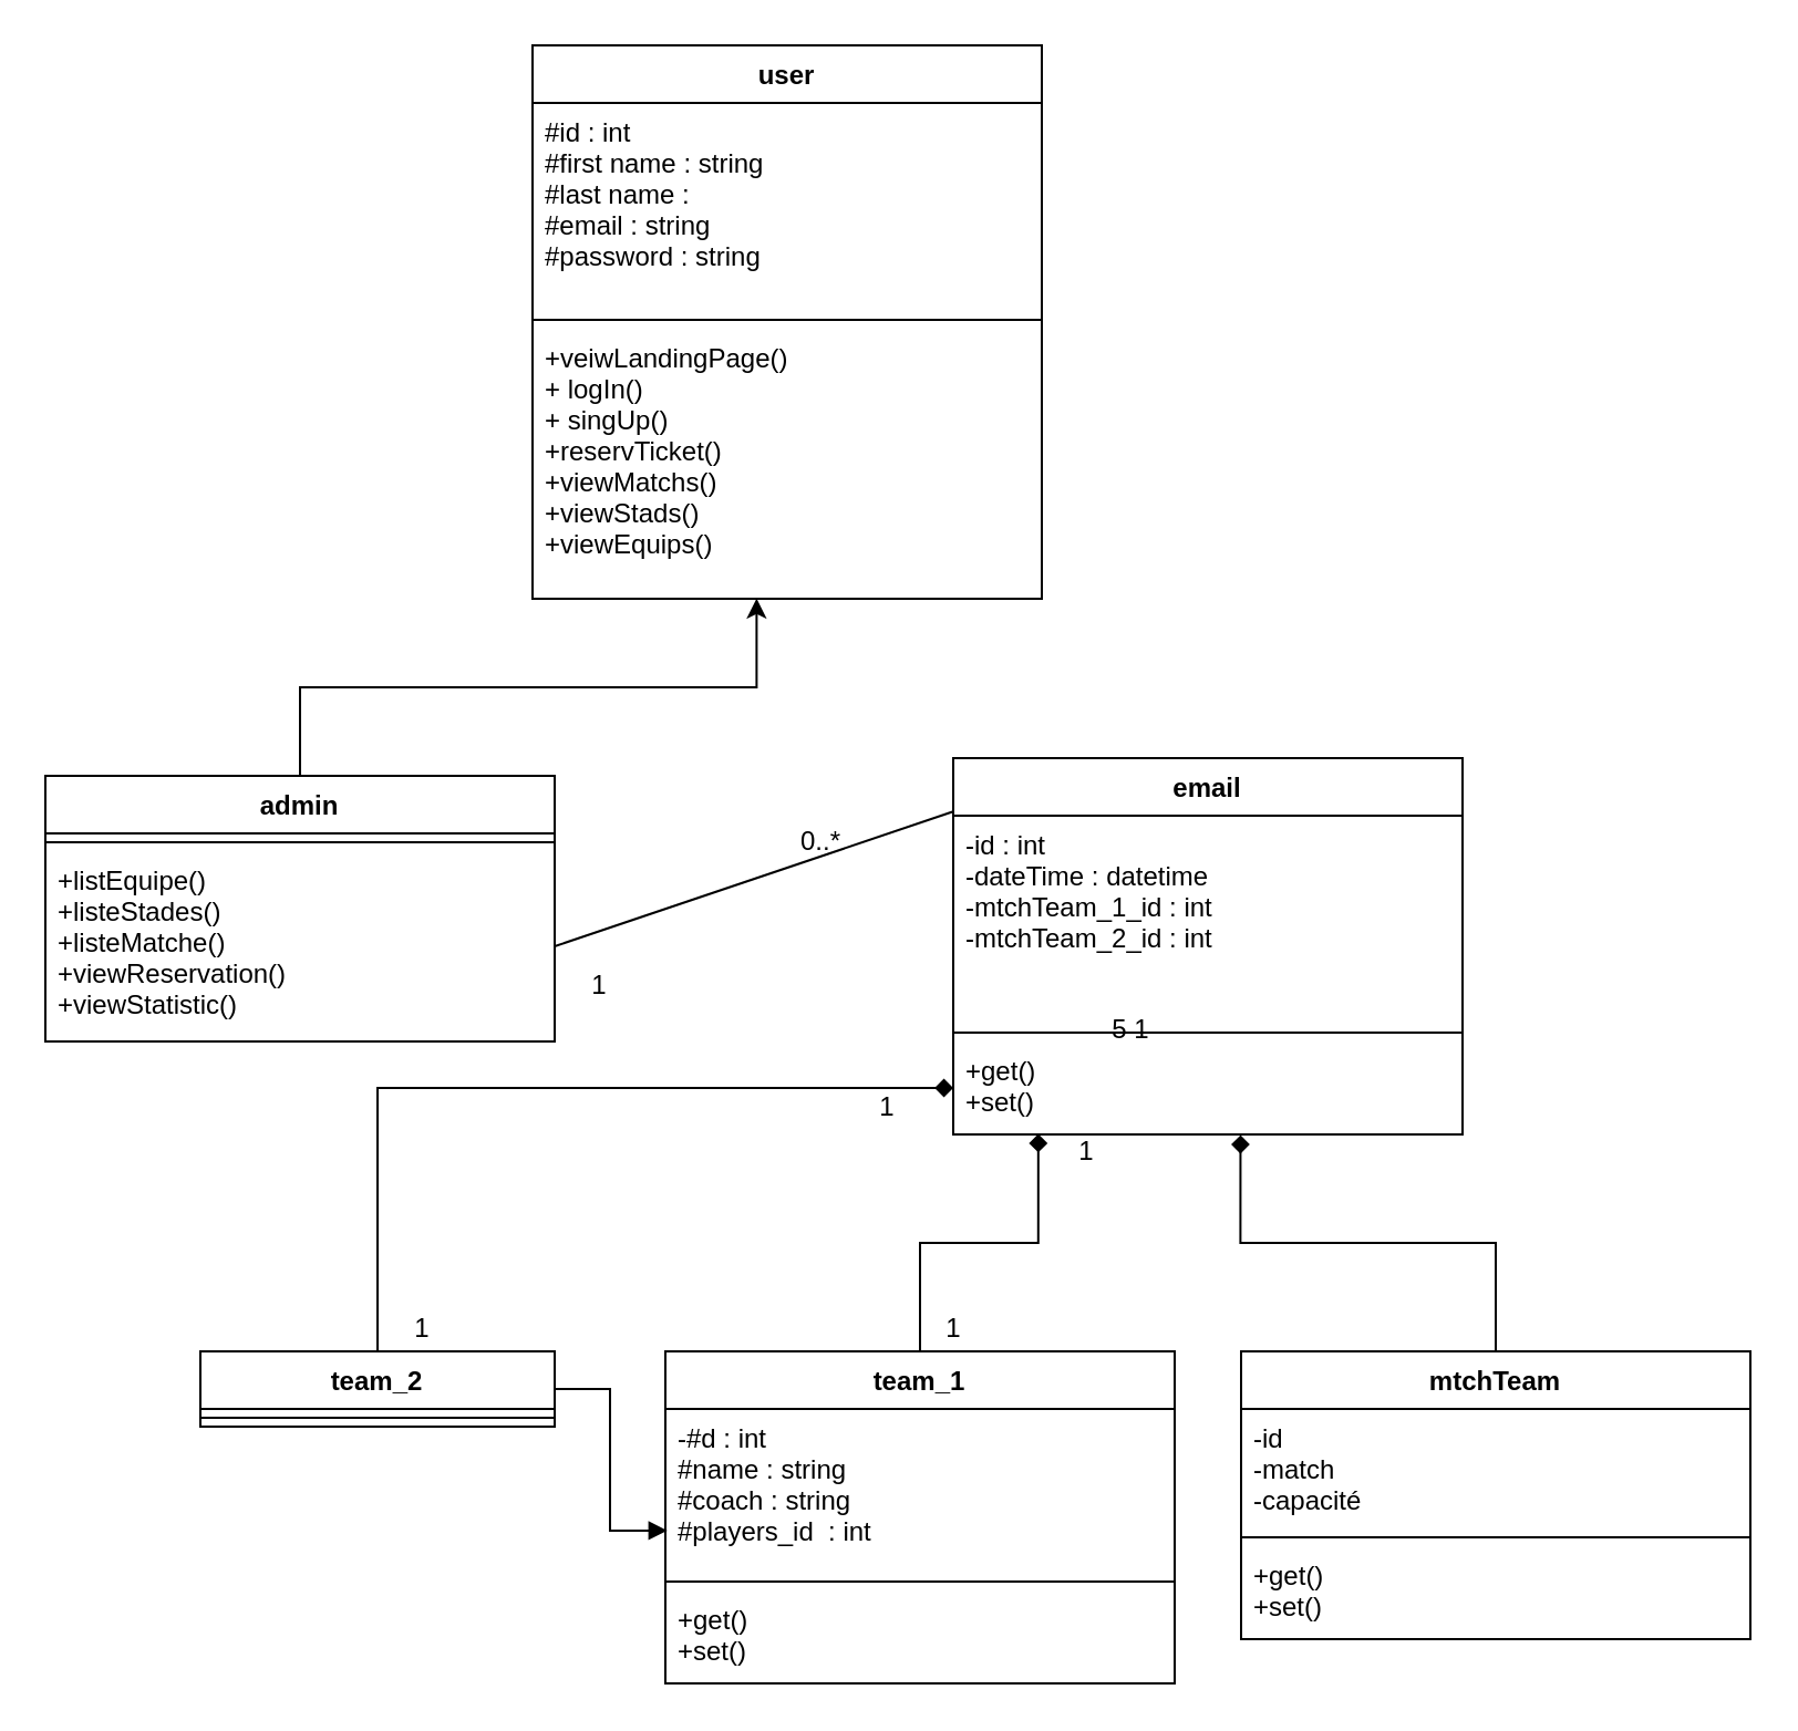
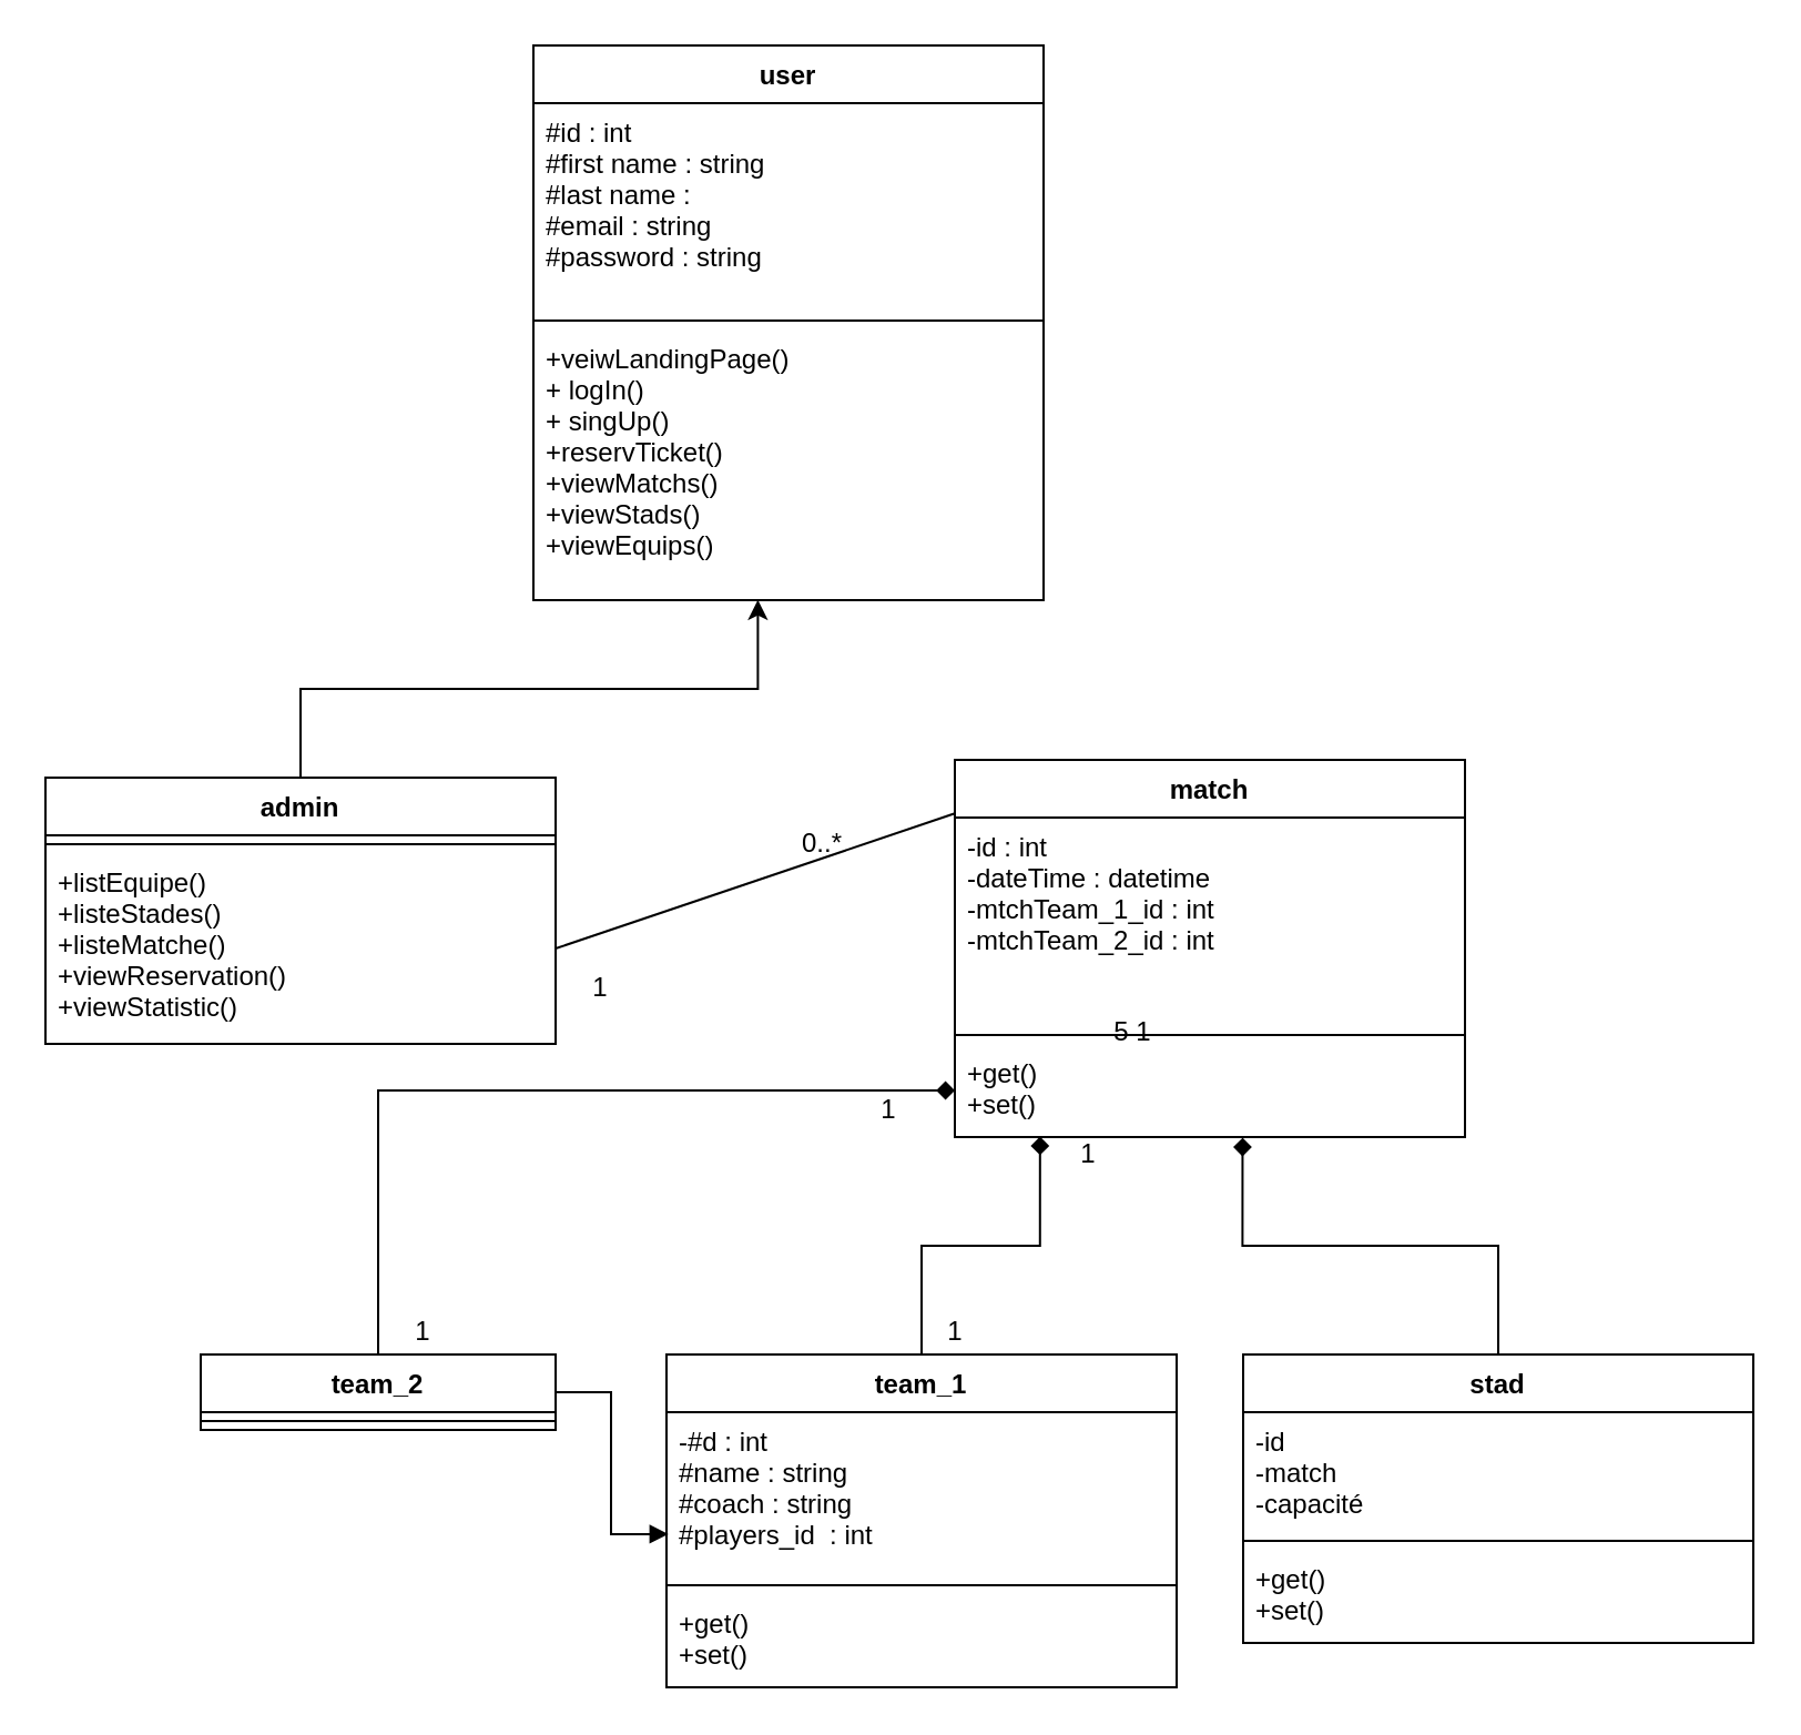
  <mxCell id="0" />
  <mxCell id="1" parent="0" />
  <mxCell id="2" value="user" style="swimlane;fontStyle=1;align=center;verticalAlign=top;childLayout=stackLayout;horizontal=1;startSize=26;horizontalStack=0;resizeParent=1;resizeParentMax=0;resizeLast=0;collapsible=1;marginBottom=0;" vertex="1" parent="1"><mxGeometry x="240" y="20" width="230" height="250" as="geometry" /></mxCell>
  <mxCell id="3" value="#id : int &#10;#first name : string &#10;#last name : &#10;#email : string &#10;#password : string &#10;" style="text;strokeColor=none;fillColor=none;align=left;verticalAlign=top;spacingLeft=4;spacingRight=4;overflow=hidden;rotatable=0;points=[[0,0.5],[1,0.5]];portConstraint=eastwest;" vertex="1" parent="2"><mxGeometry y="26" width="230" height="94" as="geometry" /></mxCell>
  <mxCell id="4" value="" style="line;strokeWidth=1;fillColor=none;align=left;verticalAlign=middle;spacingTop=-1;spacingLeft=3;spacingRight=3;rotatable=0;labelPosition=right;points=[];portConstraint=eastwest;strokeColor=inherit;" vertex="1" parent="2"><mxGeometry y="120" width="230" height="8" as="geometry" /></mxCell>
  <mxCell id="5" value="+veiwLandingPage()&#10;+ logIn()&#10;+ singUp()&#10;+reservTicket()&#10;+viewMatchs()&#10;+viewStads()&#10;+viewEquips()&#10;" style="text;strokeColor=none;fillColor=none;align=left;verticalAlign=top;spacingLeft=4;spacingRight=4;overflow=hidden;rotatable=0;points=[[0,0.5],[1,0.5]];portConstraint=eastwest;" vertex="1" parent="2"><mxGeometry y="128" width="230" height="122" as="geometry" /></mxCell>
  <mxCell id="6" style="edgeStyle=orthogonalEdgeStyle;rounded=0;orthogonalLoop=1;jettySize=auto;html=1;entryX=0.44;entryY=0.999;entryDx=0;entryDy=0;entryPerimeter=0;" edge="1" parent="1" source="7" target="5"><mxGeometry relative="1" as="geometry" /></mxCell>
  <mxCell id="7" value="admin" style="swimlane;fontStyle=1;align=center;verticalAlign=top;childLayout=stackLayout;horizontal=1;startSize=26;horizontalStack=0;resizeParent=1;resizeParentMax=0;resizeLast=0;collapsible=1;marginBottom=0;" vertex="1" parent="1"><mxGeometry x="20" y="350" width="230" height="120" as="geometry" /></mxCell>
  <mxCell id="8" value="" style="line;strokeWidth=1;fillColor=none;align=left;verticalAlign=middle;spacingTop=-1;spacingLeft=3;spacingRight=3;rotatable=0;labelPosition=right;points=[];portConstraint=eastwest;strokeColor=inherit;" vertex="1" parent="7"><mxGeometry y="26" width="230" height="8" as="geometry" /></mxCell>
  <mxCell id="9" value="+listEquipe()&#10;+listeStades()&#10;+listeMatche()&#10;+viewReservation()&#10;+viewStatistic()" style="text;strokeColor=none;fillColor=none;align=left;verticalAlign=top;spacingLeft=4;spacingRight=4;overflow=hidden;rotatable=0;points=[[0,0.5],[1,0.5]];portConstraint=eastwest;" vertex="1" parent="7"><mxGeometry y="34" width="230" height="86" as="geometry" /></mxCell>
  <mxCell id="10" value="" style="endArrow=none;html=1;rounded=0;exitX=1;exitY=0.5;exitDx=0;exitDy=0;entryX=0;entryY=0.142;entryDx=0;entryDy=0;entryPerimeter=0;" edge="1" parent="1" source="9" target="24"><mxGeometry width="50" height="50" relative="1" as="geometry"><mxPoint x="250" y="385" as="sourcePoint" /><mxPoint x="300" y="335" as="targetPoint" /></mxGeometry></mxCell>
  <mxCell id="11" value="5 1" style="text;html=1;align=center;verticalAlign=middle;resizable=0;points=[];autosize=1;strokeColor=none;fillColor=none;" vertex="1" parent="1"><mxGeometry x="490" y="450" width="40" height="30" as="geometry" /></mxCell>
  <mxCell id="12" style="edgeStyle=orthogonalEdgeStyle;rounded=0;orthogonalLoop=1;jettySize=auto;html=1;entryX=0.564;entryY=1.008;entryDx=0;entryDy=0;entryPerimeter=0;endArrow=diamond;endFill=1;" edge="1" parent="1" source="13" target="27"><mxGeometry relative="1" as="geometry" /></mxCell>
- <mxCell id="13" value="mtchTeam" style="swimlane;fontStyle=1;align=center;verticalAlign=top;childLayout=stackLayout;horizontal=1;startSize=26;horizontalStack=0;resizeParent=1;resizeParentMax=0;resizeLast=0;collapsible=1;marginBottom=0;" vertex="1" parent="1"><mxGeometry x="560" y="610" width="230" height="130" as="geometry" /></mxCell>
+ <mxCell id="13" value="stad" style="swimlane;fontStyle=1;align=center;verticalAlign=top;childLayout=stackLayout;horizontal=1;startSize=26;horizontalStack=0;resizeParent=1;resizeParentMax=0;resizeLast=0;collapsible=1;marginBottom=0;" vertex="1" parent="1"><mxGeometry x="560" y="610" width="230" height="130" as="geometry" /></mxCell>
  <mxCell id="14" value="-id &#10;-match&#10;-capacité" style="text;strokeColor=none;fillColor=none;align=left;verticalAlign=top;spacingLeft=4;spacingRight=4;overflow=hidden;rotatable=0;points=[[0,0.5],[1,0.5]];portConstraint=eastwest;" vertex="1" parent="13"><mxGeometry y="26" width="230" height="54" as="geometry" /></mxCell>
  <mxCell id="15" value="" style="line;strokeWidth=1;fillColor=none;align=left;verticalAlign=middle;spacingTop=-1;spacingLeft=3;spacingRight=3;rotatable=0;labelPosition=right;points=[];portConstraint=eastwest;strokeColor=inherit;" vertex="1" parent="13"><mxGeometry y="80" width="230" height="8" as="geometry" /></mxCell>
  <mxCell id="16" value="+get()&#10;+set()" style="text;strokeColor=none;fillColor=none;align=left;verticalAlign=top;spacingLeft=4;spacingRight=4;overflow=hidden;rotatable=0;points=[[0,0.5],[1,0.5]];portConstraint=eastwest;" vertex="1" parent="13"><mxGeometry y="88" width="230" height="42" as="geometry" /></mxCell>
  <mxCell id="17" value="0..*" style="text;html=1;align=center;verticalAlign=middle;resizable=0;points=[];autosize=1;strokeColor=none;fillColor=none;" vertex="1" parent="1"><mxGeometry x="350" y="365" width="40" height="30" as="geometry" /></mxCell>
  <mxCell id="18" value="1" style="text;html=1;align=center;verticalAlign=middle;resizable=0;points=[];autosize=1;strokeColor=none;fillColor=none;" vertex="1" parent="1"><mxGeometry x="255" y="430" width="30" height="30" as="geometry" /></mxCell>
  <mxCell id="19" style="edgeStyle=orthogonalEdgeStyle;rounded=0;orthogonalLoop=1;jettySize=auto;html=1;entryX=0.167;entryY=0.994;entryDx=0;entryDy=0;entryPerimeter=0;endArrow=diamond;endFill=1;" edge="1" parent="1" source="20" target="27"><mxGeometry relative="1" as="geometry" /></mxCell>
  <mxCell id="20" value="team_1" style="swimlane;fontStyle=1;align=center;verticalAlign=top;childLayout=stackLayout;horizontal=1;startSize=26;horizontalStack=0;resizeParent=1;resizeParentMax=0;resizeLast=0;collapsible=1;marginBottom=0;" vertex="1" parent="1"><mxGeometry x="300" y="610" width="230" height="150" as="geometry" /></mxCell>
  <mxCell id="21" value="-#d : int &#10;#name : string&#10;#coach : string&#10;#players_id  : int " style="text;strokeColor=none;fillColor=none;align=left;verticalAlign=top;spacingLeft=4;spacingRight=4;overflow=hidden;rotatable=0;points=[[0,0.5],[1,0.5]];portConstraint=eastwest;" vertex="1" parent="20"><mxGeometry y="26" width="230" height="74" as="geometry" /></mxCell>
  <mxCell id="22" value="" style="line;strokeWidth=1;fillColor=none;align=left;verticalAlign=middle;spacingTop=-1;spacingLeft=3;spacingRight=3;rotatable=0;labelPosition=right;points=[];portConstraint=eastwest;strokeColor=inherit;" vertex="1" parent="20"><mxGeometry y="100" width="230" height="8" as="geometry" /></mxCell>
  <mxCell id="23" value="+get()&#10;+set()" style="text;strokeColor=none;fillColor=none;align=left;verticalAlign=top;spacingLeft=4;spacingRight=4;overflow=hidden;rotatable=0;points=[[0,0.5],[1,0.5]];portConstraint=eastwest;" vertex="1" parent="20"><mxGeometry y="108" width="230" height="42" as="geometry" /></mxCell>
- <mxCell id="24" value="email" style="swimlane;fontStyle=1;align=center;verticalAlign=top;childLayout=stackLayout;horizontal=1;startSize=26;horizontalStack=0;resizeParent=1;resizeParentMax=0;resizeLast=0;collapsible=1;marginBottom=0;" vertex="1" parent="1"><mxGeometry x="430" y="342" width="230" height="170" as="geometry" /></mxCell>
+ <mxCell id="24" value="match" style="swimlane;fontStyle=1;align=center;verticalAlign=top;childLayout=stackLayout;horizontal=1;startSize=26;horizontalStack=0;resizeParent=1;resizeParentMax=0;resizeLast=0;collapsible=1;marginBottom=0;" vertex="1" parent="1"><mxGeometry x="430" y="342" width="230" height="170" as="geometry" /></mxCell>
  <mxCell id="25" value="-id : int &#10;-dateTime : datetime&#10;-mtchTeam_1_id : int&#10;-mtchTeam_2_id : int" style="text;strokeColor=none;fillColor=none;align=left;verticalAlign=top;spacingLeft=4;spacingRight=4;overflow=hidden;rotatable=0;points=[[0,0.5],[1,0.5]];portConstraint=eastwest;" vertex="1" parent="24"><mxGeometry y="26" width="230" height="94" as="geometry" /></mxCell>
  <mxCell id="26" value="" style="line;strokeWidth=1;fillColor=none;align=left;verticalAlign=middle;spacingTop=-1;spacingLeft=3;spacingRight=3;rotatable=0;labelPosition=right;points=[];portConstraint=eastwest;strokeColor=inherit;" vertex="1" parent="24"><mxGeometry y="120" width="230" height="8" as="geometry" /></mxCell>
  <mxCell id="27" value="+get()&#10;+set()" style="text;strokeColor=none;fillColor=none;align=left;verticalAlign=top;spacingLeft=4;spacingRight=4;overflow=hidden;rotatable=0;points=[[0,0.5],[1,0.5]];portConstraint=eastwest;" vertex="1" parent="24"><mxGeometry y="128" width="230" height="42" as="geometry" /></mxCell>
  <mxCell id="28" value="1" style="text;html=1;align=center;verticalAlign=middle;resizable=0;points=[];autosize=1;strokeColor=none;fillColor=none;" vertex="1" parent="1"><mxGeometry x="415" y="585" width="30" height="30" as="geometry" /></mxCell>
  <mxCell id="29" value="1" style="text;html=1;align=center;verticalAlign=middle;resizable=0;points=[];autosize=1;strokeColor=none;fillColor=none;" vertex="1" parent="1"><mxGeometry x="475" y="505" width="30" height="30" as="geometry" /></mxCell>
  <mxCell id="30" style="edgeStyle=orthogonalEdgeStyle;rounded=0;orthogonalLoop=1;jettySize=auto;html=1;entryX=0.004;entryY=0.743;entryDx=0;entryDy=0;entryPerimeter=0;endArrow=block;endFill=1;" edge="1" parent="1" source="32" target="21"><mxGeometry relative="1" as="geometry" /></mxCell>
  <mxCell id="31" style="edgeStyle=orthogonalEdgeStyle;rounded=0;orthogonalLoop=1;jettySize=auto;html=1;entryX=0;entryY=0.5;entryDx=0;entryDy=0;endArrow=diamond;endFill=1;" edge="1" parent="1" source="32" target="27"><mxGeometry relative="1" as="geometry" /></mxCell>
  <mxCell id="32" value="team_2" style="swimlane;fontStyle=1;align=center;verticalAlign=top;childLayout=stackLayout;horizontal=1;startSize=26;horizontalStack=0;resizeParent=1;resizeParentMax=0;resizeLast=0;collapsible=1;marginBottom=0;" vertex="1" parent="1"><mxGeometry x="90" y="610" width="160" height="34" as="geometry" /></mxCell>
  <mxCell id="33" value="" style="line;strokeWidth=1;fillColor=none;align=left;verticalAlign=middle;spacingTop=-1;spacingLeft=3;spacingRight=3;rotatable=0;labelPosition=right;points=[];portConstraint=eastwest;strokeColor=inherit;" vertex="1" parent="32"><mxGeometry y="26" width="160" height="8" as="geometry" /></mxCell>
  <mxCell id="34" value="1" style="text;html=1;align=center;verticalAlign=middle;resizable=0;points=[];autosize=1;strokeColor=none;fillColor=none;" vertex="1" parent="1"><mxGeometry x="175" y="585" width="30" height="30" as="geometry" /></mxCell>
  <mxCell id="35" value="1" style="text;html=1;align=center;verticalAlign=middle;resizable=0;points=[];autosize=1;strokeColor=none;fillColor=none;" vertex="1" parent="1"><mxGeometry x="385" y="485" width="30" height="30" as="geometry" /></mxCell>
